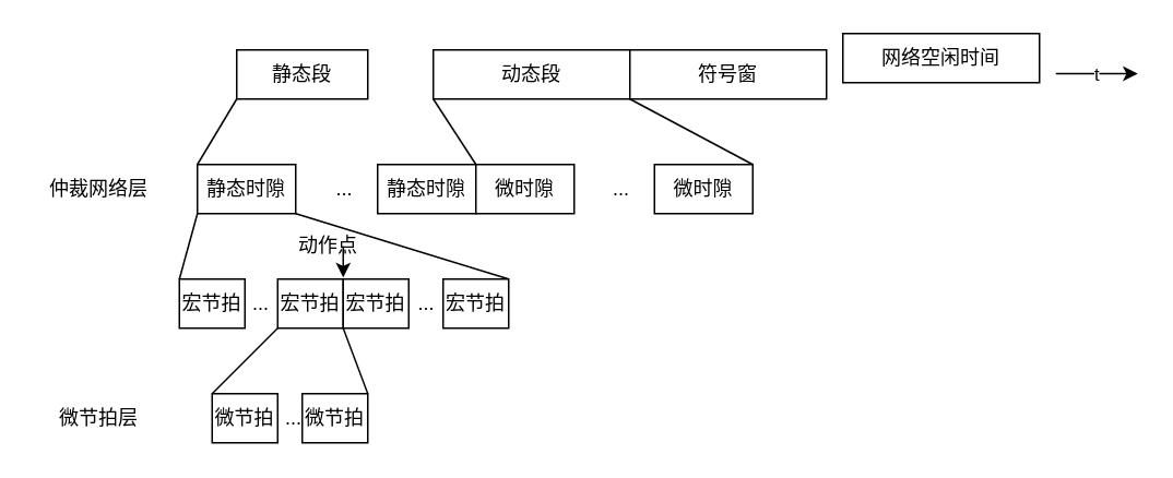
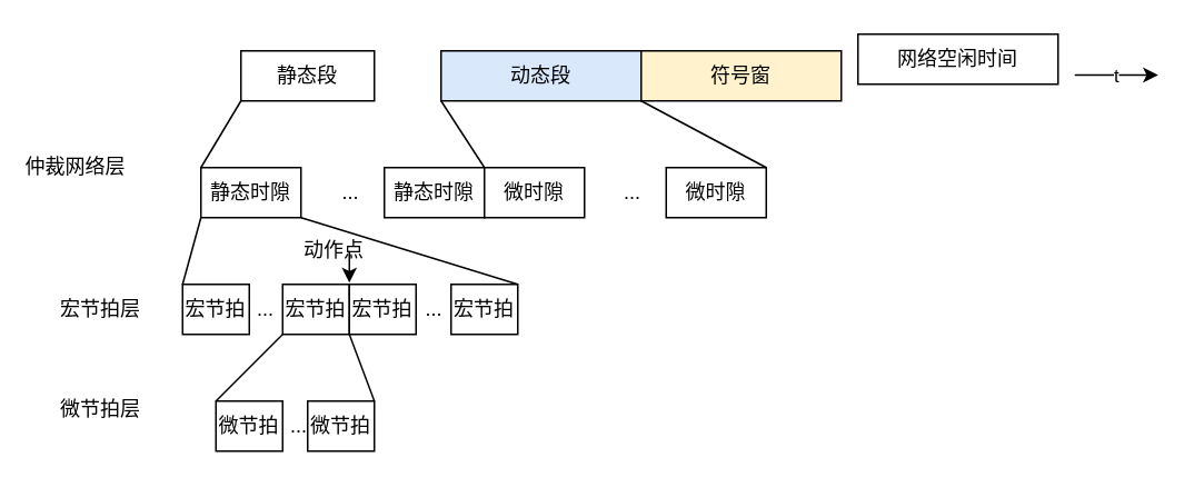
  <mxCell id="0" />
  <mxCell id="1" parent="0" />
  <mxCell id="2" value="静态段" style="rounded=0;whiteSpace=wrap;html=1;" vertex="1" parent="1"><mxGeometry x="144" y="30" width="80" height="30" as="geometry" /></mxCell>
- <mxCell id="3" value="动态段" style="rounded=0;whiteSpace=wrap;html=1;" vertex="1" parent="1"><mxGeometry x="264" y="30" width="120" height="30" as="geometry" /></mxCell>
- <mxCell id="4" value="符号窗" style="rounded=0;whiteSpace=wrap;html=1;" vertex="1" parent="1"><mxGeometry x="384" y="30" width="120" height="30" as="geometry" /></mxCell>
+ <mxCell id="3" value="动态段" style="rounded=0;whiteSpace=wrap;html=1;fillColor=#dae8fc;" vertex="1" parent="1"><mxGeometry x="264" y="30" width="120" height="30" as="geometry" /></mxCell>
+ <mxCell id="4" value="符号窗" style="rounded=0;whiteSpace=wrap;html=1;fillColor=#fff2cc;" vertex="1" parent="1"><mxGeometry x="384" y="30" width="120" height="30" as="geometry" /></mxCell>
  <mxCell id="5" value="网络空闲时间" style="rounded=0;whiteSpace=wrap;html=1;" vertex="1" parent="1"><mxGeometry x="514" y="20" width="120" height="30" as="geometry" /></mxCell>
  <mxCell id="6" value="t" style="endArrow=classic;html=1;" edge="1" parent="1"><mxGeometry width="50" height="50" relative="1" as="geometry"><mxPoint x="644" y="44.5" as="sourcePoint" /><mxPoint x="694" y="44.5" as="targetPoint" /></mxGeometry></mxCell>
- <mxCell id="7" value="仲裁网络层" style="text;html=1;strokeColor=none;fillColor=none;align=center;verticalAlign=middle;whiteSpace=wrap;rounded=0;" vertex="1" parent="1"><mxGeometry x="20" y="100" width="80" height="30" as="geometry" /></mxCell>
+ <mxCell id="7" value="仲裁网络层" style="text;html=1;strokeColor=none;fillColor=none;align=center;verticalAlign=middle;whiteSpace=wrap;rounded=0;" vertex="1" parent="1"><mxGeometry x="5" y="85" width="80" height="30" as="geometry" /></mxCell>
  <mxCell id="8" value="静态时隙" style="rounded=0;whiteSpace=wrap;html=1;" vertex="1" parent="1"><mxGeometry x="120" y="100" width="60" height="30" as="geometry" /></mxCell>
  <mxCell id="9" value="..." style="text;html=1;strokeColor=none;fillColor=none;align=center;verticalAlign=middle;whiteSpace=wrap;rounded=0;" vertex="1" parent="1"><mxGeometry x="180" y="100" width="60" height="30" as="geometry" /></mxCell>
  <mxCell id="10" value="静态时隙" style="rounded=0;whiteSpace=wrap;html=1;" vertex="1" parent="1"><mxGeometry x="230" y="100" width="60" height="30" as="geometry" /></mxCell>
  <mxCell id="11" value="" style="endArrow=none;html=1;entryX=0;entryY=1;entryDx=0;entryDy=0;exitX=0;exitY=0;exitDx=0;exitDy=0;" edge="1" parent="1" source="8" target="2"><mxGeometry width="50" height="50" relative="1" as="geometry"><mxPoint x="400" y="150" as="sourcePoint" /><mxPoint x="450" y="100" as="targetPoint" /></mxGeometry></mxCell>
  <mxCell id="12" value="" style="endArrow=none;html=1;entryX=0;entryY=1;entryDx=0;entryDy=0;exitX=1;exitY=0;exitDx=0;exitDy=0;" edge="1" parent="1" source="10" target="3"><mxGeometry width="50" height="50" relative="1" as="geometry"><mxPoint x="490" y="100" as="sourcePoint" /><mxPoint x="147" y="70" as="targetPoint" /></mxGeometry></mxCell>
  <mxCell id="13" value="微时隙" style="rounded=0;whiteSpace=wrap;html=1;" vertex="1" parent="1"><mxGeometry x="290" y="100" width="60" height="30" as="geometry" /></mxCell>
  <mxCell id="14" value="..." style="text;html=1;strokeColor=none;fillColor=none;align=center;verticalAlign=middle;whiteSpace=wrap;rounded=0;" vertex="1" parent="1"><mxGeometry x="349" y="100" width="60" height="30" as="geometry" /></mxCell>
  <mxCell id="15" value="微时隙" style="rounded=0;whiteSpace=wrap;html=1;" vertex="1" parent="1"><mxGeometry x="399" y="100" width="60" height="30" as="geometry" /></mxCell>
  <mxCell id="16" value="" style="endArrow=none;html=1;entryX=0;entryY=1;entryDx=0;entryDy=0;exitX=1;exitY=0;exitDx=0;exitDy=0;" edge="1" parent="1" source="15" target="4"><mxGeometry width="50" height="50" relative="1" as="geometry"><mxPoint x="659" y="100" as="sourcePoint" /><mxPoint x="426" y="60" as="targetPoint" /></mxGeometry></mxCell>
+ <mxCell id="17" value="宏节拍层" style="text;html=1;strokeColor=none;fillColor=none;align=center;verticalAlign=middle;whiteSpace=wrap;rounded=0;" vertex="1" parent="1"><mxGeometry x="20" y="170" width="80" height="30" as="geometry" /></mxCell>
  <mxCell id="18" value="宏节拍" style="rounded=0;whiteSpace=wrap;html=1;" vertex="1" parent="1"><mxGeometry x="109" y="170" width="40" height="30" as="geometry" /></mxCell>
  <mxCell id="19" value="" style="endArrow=none;html=1;entryX=0;entryY=1;entryDx=0;entryDy=0;exitX=0;exitY=0;exitDx=0;exitDy=0;" edge="1" parent="1" source="18" target="8"><mxGeometry width="50" height="50" relative="1" as="geometry"><mxPoint x="400" y="160" as="sourcePoint" /><mxPoint x="450" y="110" as="targetPoint" /></mxGeometry></mxCell>
  <mxCell id="20" value="..." style="text;html=1;strokeColor=none;fillColor=none;align=center;verticalAlign=middle;whiteSpace=wrap;rounded=0;" vertex="1" parent="1"><mxGeometry x="149" y="170" width="20" height="30" as="geometry" /></mxCell>
  <mxCell id="21" value="宏节拍" style="rounded=0;whiteSpace=wrap;html=1;" vertex="1" parent="1"><mxGeometry x="169" y="170" width="40" height="30" as="geometry" /></mxCell>
  <mxCell id="22" value="动作点" style="text;html=1;strokeColor=none;fillColor=none;align=center;verticalAlign=middle;whiteSpace=wrap;rounded=0;" vertex="1" parent="1"><mxGeometry x="170" y="135" width="60" height="30" as="geometry" /></mxCell>
  <mxCell id="23" value="" style="endArrow=classic;html=1;" edge="1" parent="1"><mxGeometry width="50" height="50" relative="1" as="geometry"><mxPoint x="209" y="150" as="sourcePoint" /><mxPoint x="209" y="169" as="targetPoint" /></mxGeometry></mxCell>
  <mxCell id="24" value="宏节拍" style="rounded=0;whiteSpace=wrap;html=1;" vertex="1" parent="1"><mxGeometry x="209" y="170" width="40" height="30" as="geometry" /></mxCell>
  <mxCell id="25" value="..." style="text;html=1;strokeColor=none;fillColor=none;align=center;verticalAlign=middle;whiteSpace=wrap;rounded=0;" vertex="1" parent="1"><mxGeometry x="250" y="170" width="20" height="30" as="geometry" /></mxCell>
  <mxCell id="26" value="宏节拍" style="rounded=0;whiteSpace=wrap;html=1;" vertex="1" parent="1"><mxGeometry x="270" y="170" width="40" height="30" as="geometry" /></mxCell>
- <mxCell id="27" value="微节拍层" style="text;html=1;strokeColor=none;fillColor=none;align=center;verticalAlign=middle;whiteSpace=wrap;rounded=0;" vertex="1" parent="1"><mxGeometry x="20" y="240" width="80" height="30" as="geometry" /></mxCell>
+ <mxCell id="27" value="微节拍层" style="text;html=1;strokeColor=none;fillColor=none;align=center;verticalAlign=middle;whiteSpace=wrap;rounded=0;" vertex="1" parent="1"><mxGeometry x="20" y="230" width="80" height="30" as="geometry" /></mxCell>
  <mxCell id="28" value="微节拍" style="rounded=0;whiteSpace=wrap;html=1;" vertex="1" parent="1"><mxGeometry x="129" y="240" width="40" height="30" as="geometry" /></mxCell>
  <mxCell id="29" value="..." style="text;html=1;strokeColor=none;fillColor=none;align=center;verticalAlign=middle;whiteSpace=wrap;rounded=0;" vertex="1" parent="1"><mxGeometry x="169" y="240" width="20" height="30" as="geometry" /></mxCell>
  <mxCell id="30" value="微节拍" style="rounded=0;whiteSpace=wrap;html=1;" vertex="1" parent="1"><mxGeometry x="184" y="240" width="40" height="30" as="geometry" /></mxCell>
  <mxCell id="31" value="" style="endArrow=none;html=1;entryX=1;entryY=1;entryDx=0;entryDy=0;exitX=0;exitY=0;exitDx=0;exitDy=0;" edge="1" parent="1" source="28" target="20"><mxGeometry width="50" height="50" relative="1" as="geometry"><mxPoint x="119" y="180" as="sourcePoint" /><mxPoint x="130" y="140" as="targetPoint" /></mxGeometry></mxCell>
  <mxCell id="32" value="" style="endArrow=none;html=1;entryX=1;entryY=1;entryDx=0;entryDy=0;exitX=1;exitY=0;exitDx=0;exitDy=0;" edge="1" parent="1" source="30" target="21"><mxGeometry width="50" height="50" relative="1" as="geometry"><mxPoint x="220" y="240" as="sourcePoint" /><mxPoint x="179" y="210" as="targetPoint" /></mxGeometry></mxCell>
  <mxCell id="33" value="" style="endArrow=none;html=1;entryX=1;entryY=0;entryDx=0;entryDy=0;exitX=1;exitY=1;exitDx=0;exitDy=0;" edge="1" parent="1" source="8" target="26"><mxGeometry width="50" height="50" relative="1" as="geometry"><mxPoint x="130" y="110" as="sourcePoint" /><mxPoint x="154" y="70" as="targetPoint" /></mxGeometry></mxCell>
